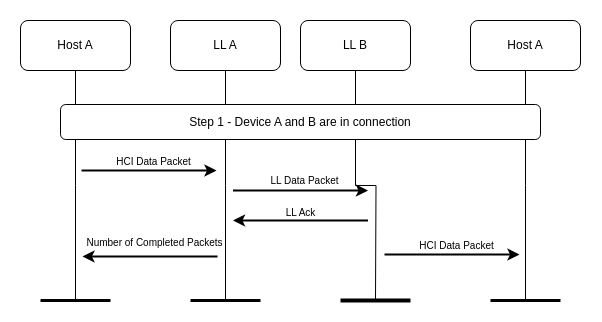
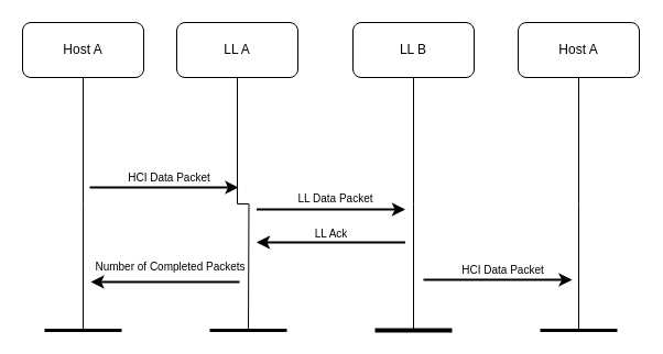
  <mxCell id="0" />
  <mxCell id="1" parent="0" />
  <mxCell id="2" style="edgeStyle=orthogonalEdgeStyle;rounded=0;orthogonalLoop=1;jettySize=auto;html=1;exitX=0.5;exitY=1;exitDx=0;exitDy=0;endArrow=none;endFill=0;" edge="1" parent="1" source="3"><mxGeometry relative="1" as="geometry"><mxPoint x="75" y="300" as="targetPoint" /></mxGeometry></mxCell>
  <mxCell id="3" value="Host A" style="rounded=1;whiteSpace=wrap;html=1;" vertex="1" parent="1"><mxGeometry x="20" y="20" width="110" height="50" as="geometry" /></mxCell>
  <mxCell id="4" style="edgeStyle=orthogonalEdgeStyle;rounded=0;orthogonalLoop=1;jettySize=auto;html=1;exitX=0.5;exitY=1;exitDx=0;exitDy=0;endArrow=none;endFill=0;" edge="1" parent="1" source="5"><mxGeometry relative="1" as="geometry"><mxPoint x="225" y="300" as="targetPoint" /></mxGeometry></mxCell>
- <mxCell id="5" value="&lt;div&gt;LL A&lt;/div&gt;" style="rounded=1;whiteSpace=wrap;html=1;" vertex="1" parent="1"><mxGeometry x="170" y="20" width="110" height="50" as="geometry" /></mxCell>
+ <mxCell id="5" value="&lt;div&gt;LL A&lt;/div&gt;" style="rounded=1;whiteSpace=wrap;html=1;" vertex="1" parent="1"><mxGeometry x="160" y="20" width="110" height="50" as="geometry" /></mxCell>
  <mxCell id="6" style="edgeStyle=orthogonalEdgeStyle;rounded=0;orthogonalLoop=1;jettySize=auto;html=1;exitX=0.5;exitY=1;exitDx=0;exitDy=0;endArrow=none;endFill=0;" edge="1" parent="1" source="7"><mxGeometry relative="1" as="geometry"><mxPoint x="375" y="300" as="targetPoint" /></mxGeometry></mxCell>
- <mxCell id="7" value="&lt;div&gt;LL B&lt;br&gt;&lt;/div&gt;" style="rounded=1;whiteSpace=wrap;html=1;" vertex="1" parent="1"><mxGeometry x="300" y="20" width="110" height="50" as="geometry" /></mxCell>
+ <mxCell id="7" value="&lt;div&gt;LL B&lt;br&gt;&lt;/div&gt;" style="rounded=1;whiteSpace=wrap;html=1;" vertex="1" parent="1"><mxGeometry x="320" y="20" width="110" height="50" as="geometry" /></mxCell>
  <mxCell id="8" style="edgeStyle=orthogonalEdgeStyle;rounded=0;orthogonalLoop=1;jettySize=auto;html=1;exitX=0.5;exitY=1;exitDx=0;exitDy=0;endArrow=none;endFill=0;" edge="1" parent="1" source="9"><mxGeometry relative="1" as="geometry"><mxPoint x="525" y="300" as="targetPoint" /></mxGeometry></mxCell>
  <mxCell id="9" value="Host A" style="rounded=1;whiteSpace=wrap;html=1;" vertex="1" parent="1"><mxGeometry x="470" y="20" width="110" height="50" as="geometry" /></mxCell>
  <mxCell id="10" value="" style="endArrow=none;html=1;rounded=0;strokeWidth=3;" edge="1" parent="1"><mxGeometry width="50" height="50" relative="1" as="geometry"><mxPoint x="40" y="300" as="sourcePoint" /><mxPoint x="110" y="300" as="targetPoint" /></mxGeometry></mxCell>
  <mxCell id="11" value="" style="endArrow=none;html=1;rounded=0;strokeWidth=3;" edge="1" parent="1"><mxGeometry width="50" height="50" relative="1" as="geometry"><mxPoint x="190" y="300" as="sourcePoint" /><mxPoint x="260" y="300" as="targetPoint" /></mxGeometry></mxCell>
  <mxCell id="12" value="" style="endArrow=none;html=1;rounded=0;strokeWidth=4;" edge="1" parent="1"><mxGeometry width="50" height="50" relative="1" as="geometry"><mxPoint x="340" y="300" as="sourcePoint" /><mxPoint x="410" y="300" as="targetPoint" /></mxGeometry></mxCell>
  <mxCell id="13" value="" style="endArrow=none;html=1;rounded=0;strokeWidth=3;" edge="1" parent="1"><mxGeometry width="50" height="50" relative="1" as="geometry"><mxPoint x="490" y="300" as="sourcePoint" /><mxPoint x="560" y="300" as="targetPoint" /></mxGeometry></mxCell>
- <mxCell id="14" value="Step 1 - Device A and B are in connection" style="rounded=1;whiteSpace=wrap;html=1;" vertex="1" parent="1"><mxGeometry x="60" y="104" width="480" height="35" as="geometry" /></mxCell>
  <mxCell id="15" value="" style="endArrow=classic;html=1;rounded=0;strokeWidth=2;" edge="1" parent="1"><mxGeometry width="50" height="50" relative="1" as="geometry"><mxPoint x="81" y="170" as="sourcePoint" /><mxPoint x="216" y="170" as="targetPoint" /></mxGeometry></mxCell>
  <mxCell id="16" value="HCI Data Packet" style="edgeLabel;html=1;align=center;verticalAlign=middle;resizable=0;points=[];fontSize=10;" vertex="1" connectable="0" parent="15"><mxGeometry x="0.167" y="1" relative="1" as="geometry"><mxPoint x="-8" y="-9" as="offset" /></mxGeometry></mxCell>
  <mxCell id="17" value="" style="endArrow=classic;html=1;rounded=0;strokeWidth=2;" edge="1" parent="1"><mxGeometry width="50" height="50" relative="1" as="geometry"><mxPoint x="232.5" y="190" as="sourcePoint" /><mxPoint x="367.5" y="190" as="targetPoint" /></mxGeometry></mxCell>
  <mxCell id="18" value="LL Data Packet" style="edgeLabel;html=1;align=center;verticalAlign=middle;resizable=0;points=[];fontSize=10;" vertex="1" connectable="0" parent="17"><mxGeometry x="0.167" y="1" relative="1" as="geometry"><mxPoint x="-8" y="-10" as="offset" /></mxGeometry></mxCell>
  <mxCell id="19" value="" style="endArrow=classic;html=1;rounded=0;strokeWidth=2;" edge="1" parent="1"><mxGeometry width="50" height="50" relative="1" as="geometry"><mxPoint x="367.5" y="220" as="sourcePoint" /><mxPoint x="232.5" y="220" as="targetPoint" /></mxGeometry></mxCell>
  <mxCell id="20" value="LL Ack" style="edgeLabel;html=1;align=center;verticalAlign=middle;resizable=0;points=[];fontSize=10;" vertex="1" connectable="0" parent="19"><mxGeometry x="0.167" y="1" relative="1" as="geometry"><mxPoint x="11" y="-10" as="offset" /></mxGeometry></mxCell>
  <mxCell id="21" value="" style="endArrow=classic;html=1;rounded=0;strokeWidth=2;" edge="1" parent="1"><mxGeometry width="50" height="50" relative="1" as="geometry"><mxPoint x="217" y="256" as="sourcePoint" /><mxPoint x="82" y="256" as="targetPoint" /></mxGeometry></mxCell>
  <mxCell id="22" value="Number of Completed Packets" style="edgeLabel;html=1;align=center;verticalAlign=middle;resizable=0;points=[];fontSize=10;" vertex="1" connectable="0" parent="21"><mxGeometry x="0.167" y="1" relative="1" as="geometry"><mxPoint x="15" y="-16" as="offset" /></mxGeometry></mxCell>
  <mxCell id="23" value="" style="endArrow=classic;html=1;rounded=0;strokeWidth=2;" edge="1" parent="1"><mxGeometry width="50" height="50" relative="1" as="geometry"><mxPoint x="384" y="254" as="sourcePoint" /><mxPoint x="519" y="254" as="targetPoint" /></mxGeometry></mxCell>
  <mxCell id="24" value="HCI Data Packet" style="edgeLabel;html=1;align=center;verticalAlign=middle;resizable=0;points=[];fontSize=10;" vertex="1" connectable="0" parent="23"><mxGeometry x="0.167" y="1" relative="1" as="geometry"><mxPoint x="-8" y="-9" as="offset" /></mxGeometry></mxCell>
